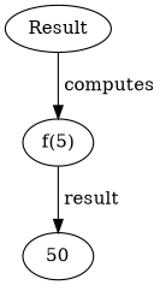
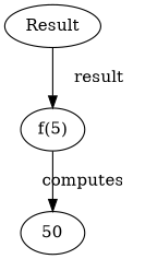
  digraph {
    n1 [label=Result]
    n2 [label="f(5)"]
    n3 [label=50]
-   n1 -> n2 [label=" computes"]
-   n2 -> n3 [label=" result"]
+   n1 -> n2 [label=" result"]
+   n2 -> n3 [label=" computes"]
  }
